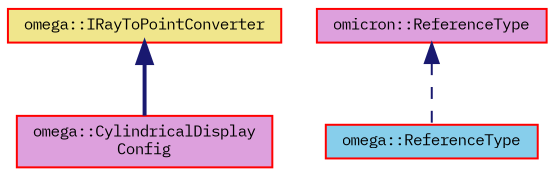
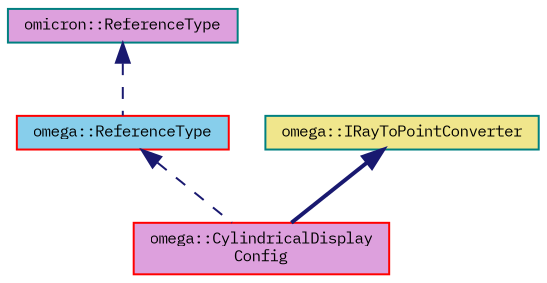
  digraph {
    fontname="IBM Plex Mono"
    node [color=red fillcolor=plum fontname="IBM Plex Mono" fontsize=8 shape=record style=filled]
    edge [color=midnightblue dir=back fontname="IBM Plex Mono" fontsize=8 labelfontname="FreeSans.ttf" labelfontsize=8 style=dashed]
    n1 [fontcolor=black height=0.2 label="omega::CylindricalDisplay\lConfig" width=0.4]
    n2 [fillcolor=skyblue height=0.2 label="omega::ReferenceType" width=0.4]
-   n3 [height=0.2 label="omicron::ReferenceType" width=0.4]
-   n4 [fillcolor=khaki height=0.2 label="omega::IRayToPointConverter" width=0.4]
+   n3 [color=teal height=0.2 label="omicron::ReferenceType" width=0.4]
+   n4 [color=teal fillcolor=khaki height=0.2 label="omega::IRayToPointConverter" width=0.4]
+   n2 -> n1
    n3 -> n2
    n4 -> n1 [style=bold]
  }
